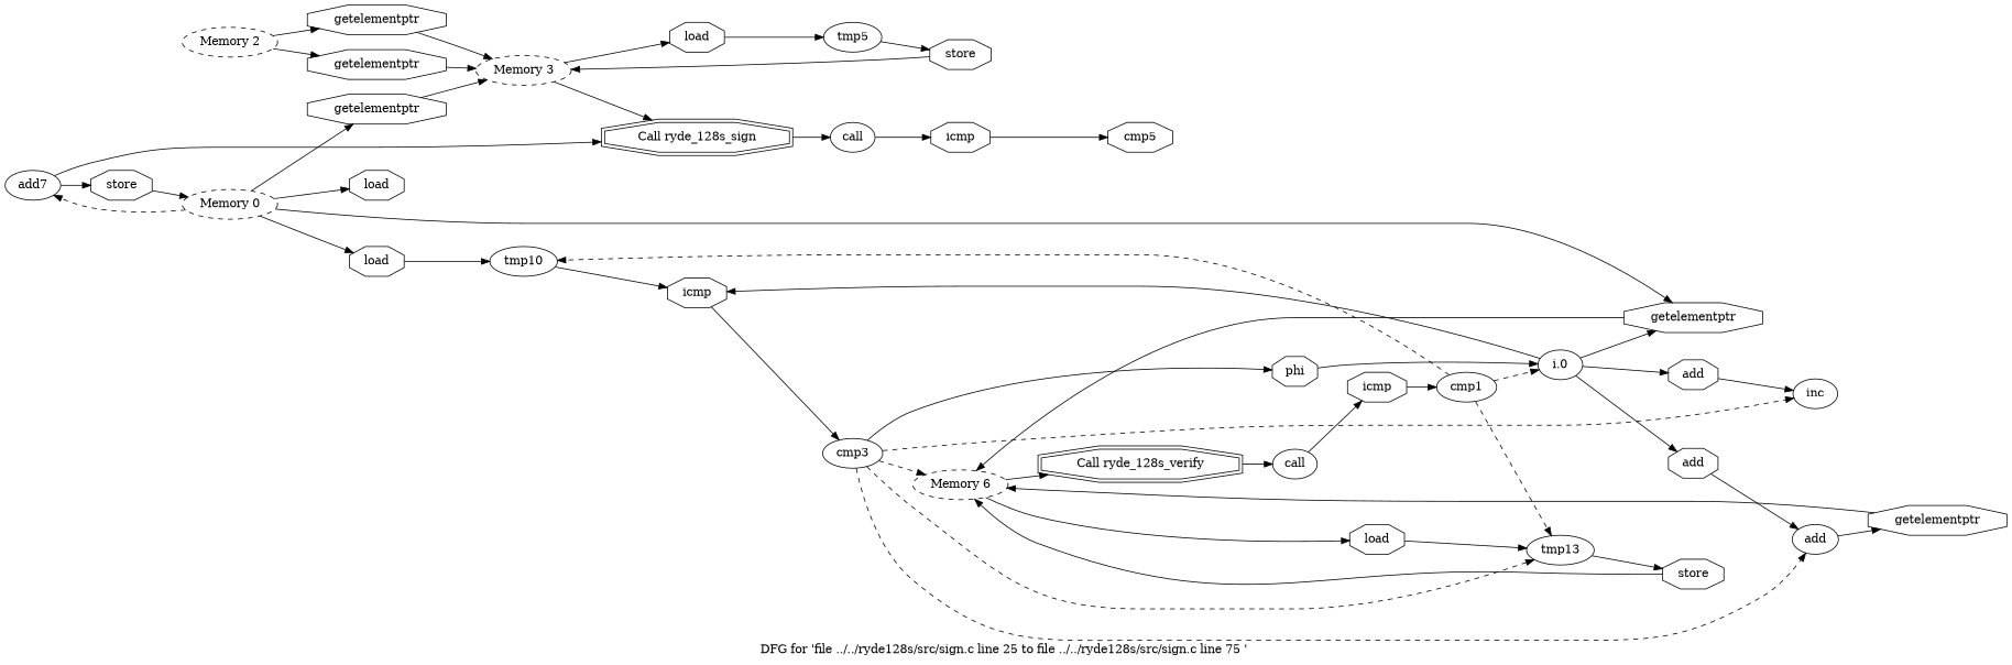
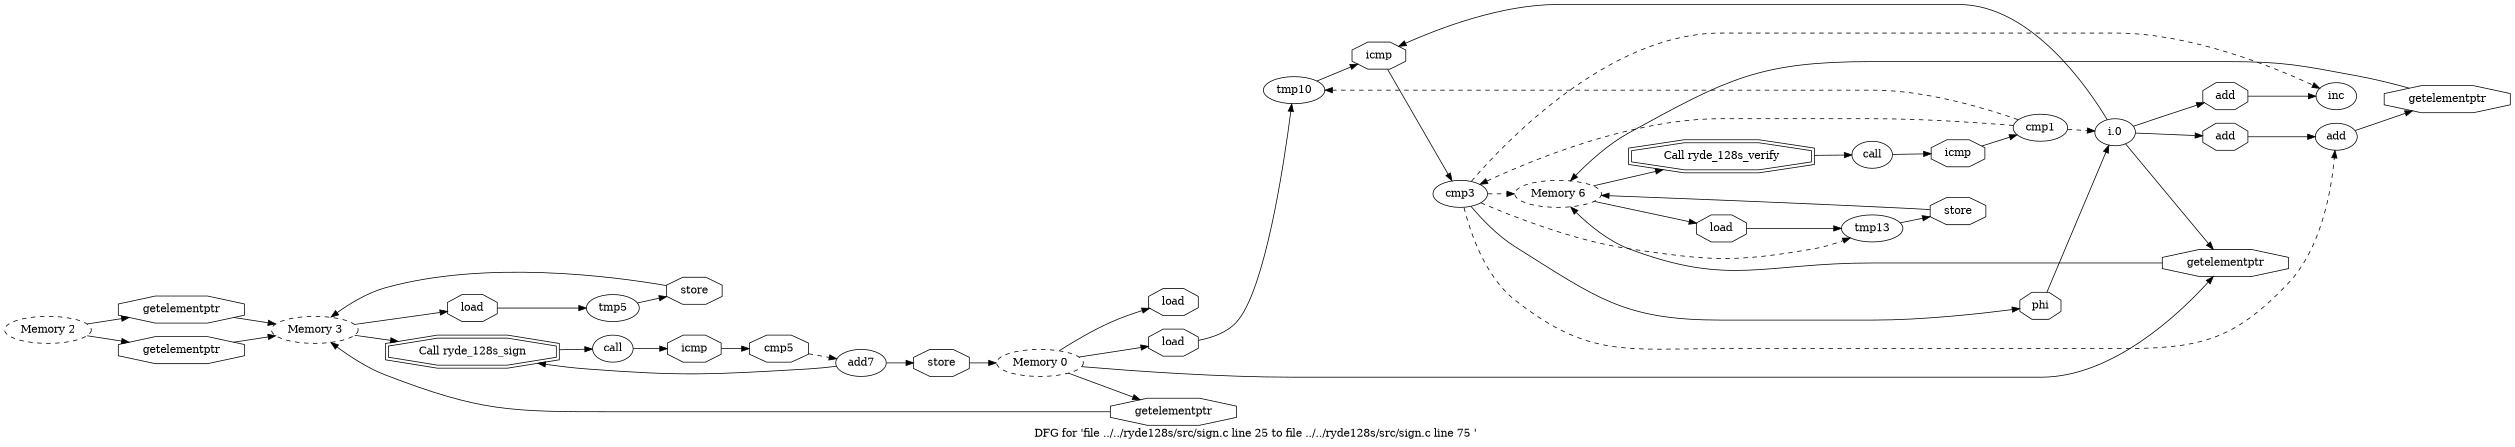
  digraph {
    label="DFG for 'file ../../ryde128s/src/sign.c line 25 to file ../../ryde128s/src/sign.c line 75 ' "
    rankdir=LR
    node [shape=octagon style=solid]
    n1 [label=getelementptr]
    n2 [label="Memory 3" shape=ellipse style=dashed]
    n3 [label=load]
    n4 [label="Call ryde_128s_sign" shape=doubleoctagon]
    n5 [label=tmp5 shape=ellipse]
    n6 [label=call shape=ellipse]
    n7 [label=store]
    n8 [label="Memory 0" shape=ellipse style=dashed]
    n9 [label=getelementptr]
    n10 [label=load]
    n11 [label=load]
    n12 [label=getelementptr]
    n13 [label=tmp10 shape=ellipse]
    n14 [label="Memory 6" shape=ellipse style=dashed]
    n15 [label=icmp]
    n16 [label="Call ryde_128s_verify" shape=doubleoctagon]
    n17 [label=load]
    n18 [label=icmp]
    n19 [label="Memory 2" shape=ellipse style=dashed]
    n20 [label=getelementptr]
    n21 [label=cmp5]
    n22 [label=add7 shape=ellipse]
    n23 [label=store]
    n24 [label=call shape=ellipse]
    n25 [label=tmp13 shape=ellipse]
    n26 [label=icmp]
    n27 [label=store]
    n28 [label=cmp1 shape=ellipse]
    n29 [label="i.0" shape=ellipse]
    n30 [label=cmp3 shape=ellipse]
    n31 [label=add]
    n32 [label=add]
    n33 [label=inc shape=ellipse]
    n34 [label=add shape=ellipse]
    n35 [label=phi]
    n36 [label=getelementptr]
    n1 -> n2
    n2 -> n3
    n2 -> n4
    n3 -> n5
    n4 -> n6
    n5 -> n7
    n6 -> n18
    n7 -> n2
    n8 -> n9
    n8 -> n10
    n8 -> n11
    n8 -> n12
    n9 -> n2
    n11 -> n13
    n12 -> n14
    n13 -> n15
    n14 -> n16
    n14 -> n17
    n15 -> n30
    n16 -> n24
    n17 -> n25
    n18 -> n21
    n19 -> n1
    n19 -> n20
    n20 -> n2
-   n8 -> n22 [style=dashed]
+   n21 -> n22 [style=dashed]
    n22 -> n4
    n22 -> n23
    n23 -> n8
    n24 -> n26
    n25 -> n27
    n26 -> n28
    n27 -> n14
    n28 -> n13 [style=dashed]
    n28 -> n29 [style=dashed]
-   n28 -> n25 [style=dashed]
+   n28 -> n30 [style=dashed]
    n29 -> n12
    n29 -> n15
    n29 -> n31
    n29 -> n32
    n30 -> n14 [style=dashed]
    n30 -> n25 [style=dashed]
    n30 -> n33 [style=dashed]
    n30 -> n34 [style=dashed]
    n30 -> n35
    n31 -> n33
    n32 -> n34
    n34 -> n36
    n35 -> n29
    n36 -> n14
  }
